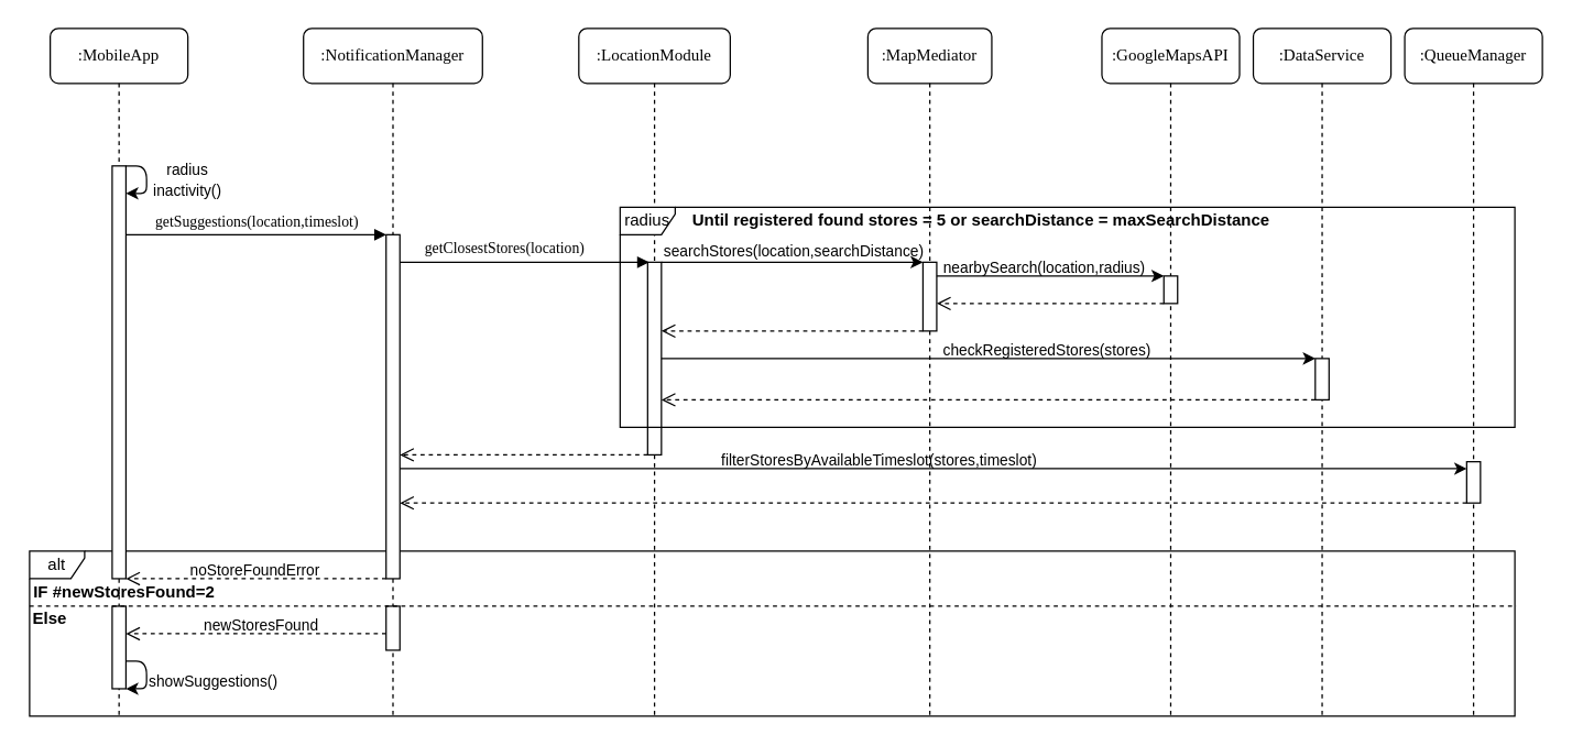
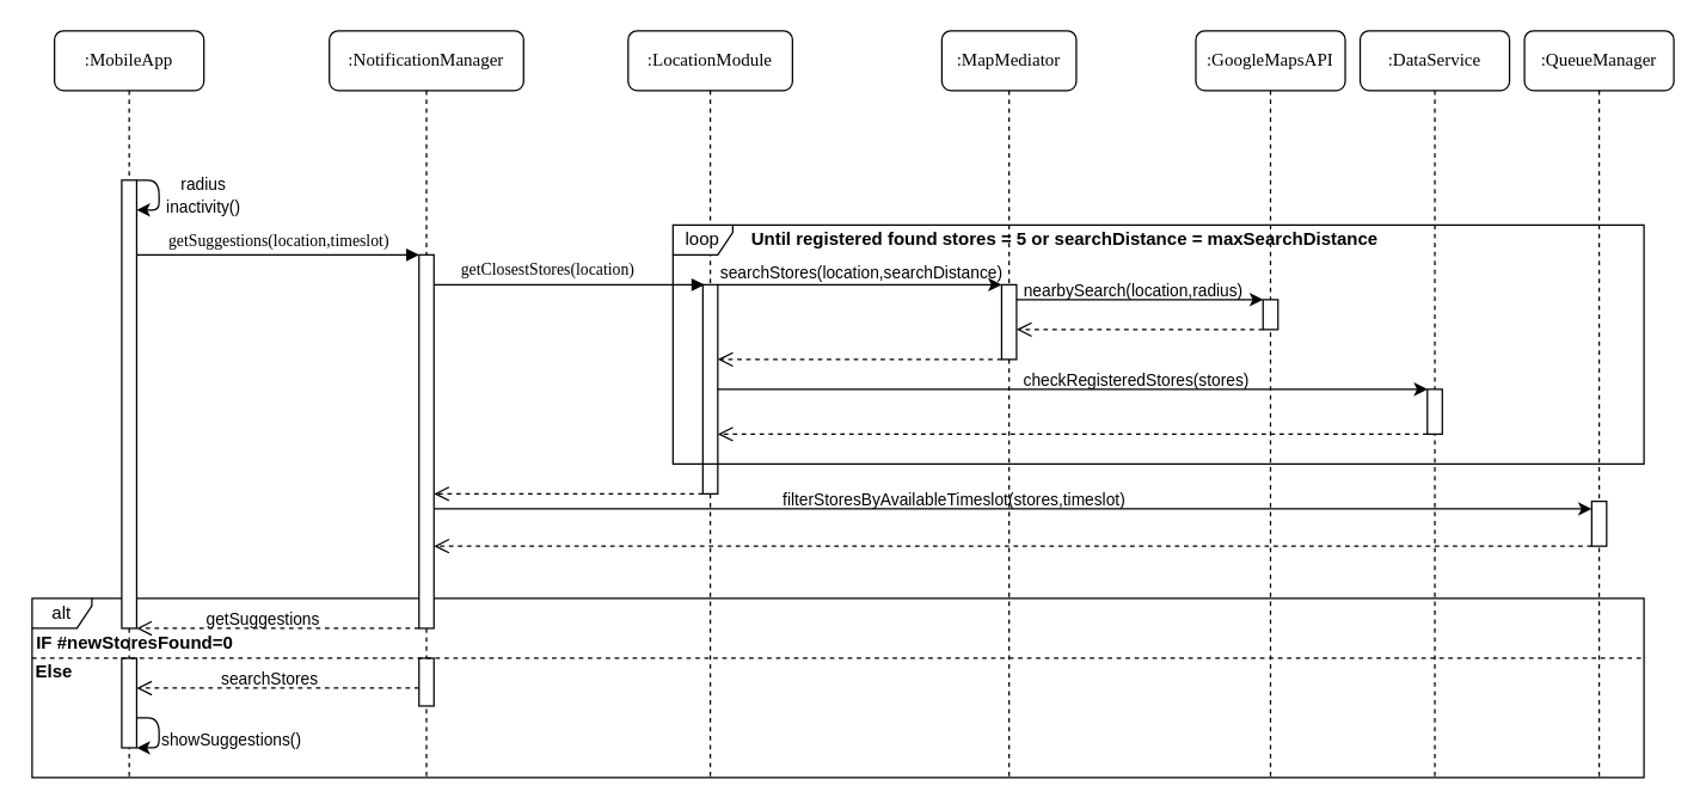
  <mxCell id="0" />
  <mxCell id="1" parent="0" />
  <mxCell id="2" value="alt" style="shape=umlFrame;whiteSpace=wrap;html=1;width=40;height=20;" vertex="1" parent="1"><mxGeometry x="21" y="400" width="1079" height="120" as="geometry" /></mxCell>
  <mxCell id="3" value=":NotificationManager" style="shape=umlLifeline;perimeter=lifelinePerimeter;whiteSpace=wrap;html=1;container=1;collapsible=0;recursiveResize=0;outlineConnect=0;rounded=1;shadow=0;comic=0;labelBackgroundColor=none;strokeWidth=1;fontFamily=Verdana;fontSize=12;align=center;" parent="1" vertex="1"><mxGeometry x="220" y="20" width="130" height="500" as="geometry" /></mxCell>
  <mxCell id="4" value="" style="html=1;points=[];perimeter=orthogonalPerimeter;rounded=0;shadow=0;comic=0;labelBackgroundColor=none;strokeWidth=1;fontFamily=Verdana;fontSize=12;align=center;" parent="3" vertex="1"><mxGeometry x="60" y="150" width="10" height="250" as="geometry" /></mxCell>
  <mxCell id="5" value="" style="html=1;points=[];perimeter=orthogonalPerimeter;rounded=0;shadow=0;comic=0;labelBackgroundColor=none;strokeWidth=1;fontFamily=Verdana;fontSize=12;align=center;" vertex="1" parent="3"><mxGeometry x="60" y="420" width="10" height="32" as="geometry" /></mxCell>
  <mxCell id="6" value=":MobileApp" style="shape=umlLifeline;perimeter=lifelinePerimeter;whiteSpace=wrap;html=1;container=1;collapsible=0;recursiveResize=0;outlineConnect=0;rounded=1;shadow=0;comic=0;labelBackgroundColor=none;strokeWidth=1;fontFamily=Verdana;fontSize=12;align=center;" parent="1" vertex="1"><mxGeometry x="36" y="20" width="100" height="500" as="geometry" /></mxCell>
  <mxCell id="7" value="" style="html=1;points=[];perimeter=orthogonalPerimeter;rounded=0;shadow=0;comic=0;labelBackgroundColor=none;strokeWidth=1;fontFamily=Verdana;fontSize=12;align=center;" parent="6" vertex="1"><mxGeometry x="45" y="100" width="10" height="300" as="geometry" /></mxCell>
  <mxCell id="8" value="" style="endArrow=classic;html=1;" parent="6" edge="1"><mxGeometry width="50" height="50" relative="1" as="geometry"><mxPoint x="55" y="100" as="sourcePoint" /><mxPoint x="55" y="120" as="targetPoint" /><Array as="points"><mxPoint x="70" y="100" /><mxPoint x="70" y="120" /></Array></mxGeometry></mxCell>
  <mxCell id="9" value="" style="html=1;points=[];perimeter=orthogonalPerimeter;rounded=0;shadow=0;comic=0;labelBackgroundColor=none;strokeWidth=1;fontFamily=Verdana;fontSize=12;align=center;" vertex="1" parent="6"><mxGeometry x="45" y="420" width="10" height="60" as="geometry" /></mxCell>
  <mxCell id="10" value="" style="endArrow=classic;html=1;" edge="1" parent="6"><mxGeometry width="50" height="50" relative="1" as="geometry"><mxPoint x="55" y="460" as="sourcePoint" /><mxPoint x="55" y="480" as="targetPoint" /><Array as="points"><mxPoint x="70" y="460" /><mxPoint x="70" y="480" /></Array></mxGeometry></mxCell>
  <mxCell id="11" value="&lt;font style=&quot;font-size: 11px&quot;&gt;getSuggestions(location,timeslot)&lt;/font&gt;" style="html=1;verticalAlign=bottom;endArrow=block;labelBackgroundColor=none;fontFamily=Verdana;fontSize=12;edgeStyle=elbowEdgeStyle;elbow=vertical;" parent="1" source="7" target="4" edge="1"><mxGeometry relative="1" as="geometry"><mxPoint x="121" y="165" as="sourcePoint" /><mxPoint x="281" y="165" as="targetPoint" /><Array as="points"><mxPoint x="176" y="170" /><mxPoint x="206" y="165" /><mxPoint x="206" y="155" /></Array></mxGeometry></mxCell>
  <mxCell id="12" value="&lt;font style=&quot;font-size: 11px&quot;&gt;getClosestStores(location)&lt;/font&gt;" style="html=1;verticalAlign=bottom;endArrow=block;labelBackgroundColor=none;fontFamily=Verdana;fontSize=12;edgeStyle=elbowEdgeStyle;elbow=vertical;spacingBottom=1;" parent="1" source="4" edge="1"><mxGeometry x="-0.16" relative="1" as="geometry"><mxPoint x="293" y="200" as="sourcePoint" /><mxPoint x="471" y="190" as="targetPoint" /><Array as="points"><mxPoint x="366" y="190" /><mxPoint x="348" y="200" /><mxPoint x="368" y="190" /><mxPoint x="329" y="180" /></Array><mxPoint as="offset" /></mxGeometry></mxCell>
  <mxCell id="13" value="&lt;font style=&quot;font-size: 11px&quot;&gt;radius inactivity()&lt;/font&gt;" style="text;html=1;strokeColor=none;fillColor=none;align=center;verticalAlign=middle;whiteSpace=wrap;rounded=0;" parent="1" vertex="1"><mxGeometry x="106" y="120" width="60" height="20" as="geometry" /></mxCell>
- <mxCell id="14" value="IF #newStoresFound=2" style="text;html=1;strokeColor=none;fillColor=none;align=center;verticalAlign=middle;whiteSpace=wrap;rounded=0;fontStyle=1" vertex="1" parent="1"><mxGeometry y="425" width="140" height="10" as="geometry" x="20" /></mxCell>
+ <mxCell id="14" value="IF #newStoresFound=0" style="text;html=1;strokeColor=none;fillColor=none;align=center;verticalAlign=middle;whiteSpace=wrap;rounded=0;fontStyle=1" vertex="1" parent="1"><mxGeometry y="425" width="140" height="10" as="geometry" x="20" /></mxCell>
  <mxCell id="15" value="" style="endArrow=none;dashed=1;html=1;entryX=1.001;entryY=0.333;entryDx=0;entryDy=0;entryPerimeter=0;" edge="1" parent="1" target="2"><mxGeometry width="50" height="50" relative="1" as="geometry"><mxPoint x="21" y="440" as="sourcePoint" /><mxPoint x="937" y="440" as="targetPoint" /><Array as="points"><mxPoint x="67" y="440" /><mxPoint x="480" y="440" /></Array></mxGeometry></mxCell>
  <mxCell id="16" value="" style="html=1;verticalAlign=bottom;endArrow=open;dashed=1;endSize=8;" edge="1" parent="1" source="25" target="4"><mxGeometry relative="1" as="geometry"><mxPoint x="581" y="390" as="sourcePoint" /><mxPoint x="356" y="430" as="targetPoint" /><Array as="points"><mxPoint x="380" y="330" /></Array></mxGeometry></mxCell>
  <mxCell id="17" value="" style="html=1;verticalAlign=bottom;endArrow=open;dashed=1;endSize=8;" edge="1" parent="1" source="4" target="7"><mxGeometry relative="1" as="geometry"><mxPoint x="286" y="420" as="sourcePoint" /><mxPoint x="86" y="420" as="targetPoint" /><Array as="points"><mxPoint x="181" y="420" /></Array></mxGeometry></mxCell>
- <mxCell id="18" value="&lt;span style=&quot;color: rgb(0 , 0 , 0) ; font-family: &amp;#34;helvetica&amp;#34; ; font-size: 11px ; font-style: normal ; font-weight: 400 ; letter-spacing: normal ; text-align: center ; text-indent: 0px ; text-transform: none ; word-spacing: 0px ; display: inline ; float: none&quot;&gt;noStoreFoundError&lt;/span&gt;" style="text;whiteSpace=wrap;html=1;" vertex="1" parent="1"><mxGeometry x="136" y="400" width="120" height="30" as="geometry" /></mxCell>
+ <mxCell id="18" value="&lt;span style=&quot;color: rgb(0 , 0 , 0) ; font-family: &amp;#34;helvetica&amp;#34; ; font-size: 11px ; font-style: normal ; font-weight: 400 ; letter-spacing: normal ; text-align: center ; text-indent: 0px ; text-transform: none ; word-spacing: 0px ; display: inline ; float: none&quot;&gt;getSuggestions&lt;/span&gt;" style="text;whiteSpace=wrap;html=1;" vertex="1" parent="1"><mxGeometry x="136" y="400" width="120" height="30" as="geometry" /></mxCell>
  <mxCell id="19" value="" style="html=1;verticalAlign=bottom;endArrow=open;dashed=1;endSize=8;" edge="1" parent="1" source="5" target="9"><mxGeometry relative="1" as="geometry"><mxPoint x="281" y="460" as="sourcePoint" /><mxPoint x="91" y="460" as="targetPoint" /><Array as="points"><mxPoint x="176" y="460" /></Array></mxGeometry></mxCell>
- <mxCell id="20" value="&lt;div style=&quot;text-align: center&quot;&gt;&lt;font face=&quot;helvetica&quot;&gt;&lt;span style=&quot;font-size: 11px&quot;&gt;newStoresFound&lt;/span&gt;&lt;/font&gt;&lt;/div&gt;" style="text;whiteSpace=wrap;html=1;" vertex="1" parent="1"><mxGeometry x="146" y="440" width="90" height="20" as="geometry" /></mxCell>
+ <mxCell id="20" value="&lt;div style=&quot;text-align: center&quot;&gt;&lt;font face=&quot;helvetica&quot;&gt;&lt;span style=&quot;font-size: 11px&quot;&gt;searchStores&lt;/span&gt;&lt;/font&gt;&lt;/div&gt;" style="text;whiteSpace=wrap;html=1;" vertex="1" parent="1"><mxGeometry x="146" y="440" width="90" height="20" as="geometry" /></mxCell>
  <mxCell id="21" value="&lt;div style=&quot;text-align: center&quot;&gt;&lt;font face=&quot;helvetica&quot;&gt;&lt;span style=&quot;font-size: 11px&quot;&gt;showSuggestions()&lt;/span&gt;&lt;/font&gt;&lt;/div&gt;" style="text;whiteSpace=wrap;html=1;" vertex="1" parent="1"><mxGeometry x="106" y="481" width="100" height="20" as="geometry" /></mxCell>
  <mxCell id="22" style="edgeStyle=orthogonalEdgeStyle;rounded=0;orthogonalLoop=1;jettySize=auto;html=1;exitX=0.5;exitY=1;exitDx=0;exitDy=0;" edge="1" parent="1" source="21" target="21"><mxGeometry relative="1" as="geometry" /></mxCell>
  <mxCell id="23" value="Else" style="text;html=1;strokeColor=none;fillColor=none;align=center;verticalAlign=middle;whiteSpace=wrap;rounded=0;fontStyle=1" vertex="1" parent="1"><mxGeometry x="23" y="444" width="26" height="10" as="geometry" /></mxCell>
  <mxCell id="24" value=":LocationModule" style="shape=umlLifeline;perimeter=lifelinePerimeter;whiteSpace=wrap;html=1;container=1;collapsible=0;recursiveResize=0;outlineConnect=0;rounded=1;shadow=0;comic=0;labelBackgroundColor=none;strokeWidth=1;fontFamily=Verdana;fontSize=12;align=center;" vertex="1" parent="1"><mxGeometry x="420" y="20" width="110" height="500" as="geometry" /></mxCell>
  <mxCell id="25" value="" style="html=1;points=[];perimeter=orthogonalPerimeter;rounded=0;shadow=0;comic=0;labelBackgroundColor=none;strokeWidth=1;fontFamily=Verdana;fontSize=12;align=center;" vertex="1" parent="24"><mxGeometry x="50" y="170" width="10" height="140" as="geometry" /></mxCell>
  <mxCell id="26" value=":MapMediator" style="shape=umlLifeline;perimeter=lifelinePerimeter;whiteSpace=wrap;html=1;container=1;collapsible=0;recursiveResize=0;outlineConnect=0;rounded=1;shadow=0;comic=0;labelBackgroundColor=none;strokeWidth=1;fontFamily=Verdana;fontSize=12;align=center;" vertex="1" parent="1"><mxGeometry x="630" y="20" width="90" height="500" as="geometry" /></mxCell>
  <mxCell id="27" value="" style="html=1;points=[];perimeter=orthogonalPerimeter;rounded=0;shadow=0;comic=0;labelBackgroundColor=none;strokeWidth=1;fontFamily=Verdana;fontSize=12;align=center;" vertex="1" parent="26"><mxGeometry x="40" y="170" width="10" height="50" as="geometry" /></mxCell>
  <mxCell id="28" value=":GoogleMapsAPI" style="shape=umlLifeline;perimeter=lifelinePerimeter;whiteSpace=wrap;html=1;container=1;collapsible=0;recursiveResize=0;outlineConnect=0;rounded=1;shadow=0;comic=0;labelBackgroundColor=none;strokeWidth=1;fontFamily=Verdana;fontSize=12;align=center;" vertex="1" parent="1"><mxGeometry x="800" y="20" width="100" height="500" as="geometry" /></mxCell>
  <mxCell id="29" value="" style="html=1;points=[];perimeter=orthogonalPerimeter;rounded=0;shadow=0;comic=0;labelBackgroundColor=none;strokeWidth=1;fontFamily=Verdana;fontSize=12;align=center;" vertex="1" parent="28"><mxGeometry x="45" y="180" width="10" height="20" as="geometry" /></mxCell>
  <mxCell id="30" value=":DataService" style="shape=umlLifeline;perimeter=lifelinePerimeter;whiteSpace=wrap;html=1;container=1;collapsible=0;recursiveResize=0;outlineConnect=0;rounded=1;shadow=0;comic=0;labelBackgroundColor=none;strokeWidth=1;fontFamily=Verdana;fontSize=12;align=center;" vertex="1" parent="1"><mxGeometry x="910" y="20" width="100" height="500" as="geometry" /></mxCell>
  <mxCell id="31" value="" style="html=1;points=[];perimeter=orthogonalPerimeter;rounded=0;shadow=0;comic=0;labelBackgroundColor=none;strokeWidth=1;fontFamily=Verdana;fontSize=12;align=center;" vertex="1" parent="30"><mxGeometry x="45" y="240" width="10" height="30" as="geometry" /></mxCell>
  <mxCell id="32" value="Until registered found stores = 5 or searchDistance = maxSearchDistance" style="text;html=1;strokeColor=none;fillColor=none;align=center;verticalAlign=middle;whiteSpace=wrap;rounded=0;fontStyle=1" vertex="1" parent="1"><mxGeometry x="490" y="150" width="445" height="20" as="geometry" /></mxCell>
  <mxCell id="33" style="edgeStyle=orthogonalEdgeStyle;rounded=0;orthogonalLoop=1;jettySize=auto;html=1;" edge="1" parent="1" source="25" target="27"><mxGeometry relative="1" as="geometry"><Array as="points"><mxPoint x="540" y="190" /><mxPoint x="540" y="190" /></Array></mxGeometry></mxCell>
  <mxCell id="34" value="searchStores(location,searchDistance)" style="edgeLabel;html=1;align=center;verticalAlign=middle;resizable=0;points=[];labelBackgroundColor=none;fontSize=11;" vertex="1" connectable="0" parent="33"><mxGeometry x="0.333" y="-1" relative="1" as="geometry"><mxPoint x="-31.33" y="-10" as="offset" /></mxGeometry></mxCell>
  <mxCell id="35" style="edgeStyle=orthogonalEdgeStyle;rounded=0;orthogonalLoop=1;jettySize=auto;html=1;" edge="1" parent="1" source="27" target="29"><mxGeometry relative="1" as="geometry"><Array as="points"><mxPoint x="780" y="200" /><mxPoint x="780" y="200" /></Array></mxGeometry></mxCell>
  <mxCell id="36" value="nearbySearch(location,radius)" style="edgeLabel;html=1;align=center;verticalAlign=middle;resizable=0;points=[];labelBackgroundColor=none;fontSize=11;" vertex="1" connectable="0" parent="35"><mxGeometry x="-0.22" y="-1" relative="1" as="geometry"><mxPoint x="13.17" y="-8" as="offset" /></mxGeometry></mxCell>
  <mxCell id="37" value="" style="html=1;verticalAlign=bottom;endArrow=open;dashed=1;endSize=8;" edge="1" parent="1" source="29" target="27"><mxGeometry relative="1" as="geometry"><mxPoint x="790" y="220" as="sourcePoint" /><mxPoint x="710" y="220" as="targetPoint" /><Array as="points"><mxPoint x="780" y="220" /></Array></mxGeometry></mxCell>
  <mxCell id="38" value="" style="html=1;verticalAlign=bottom;endArrow=open;dashed=1;endSize=8;" edge="1" parent="1" source="27" target="25"><mxGeometry relative="1" as="geometry"><mxPoint x="650" y="240" as="sourcePoint" /><mxPoint x="570" y="240" as="targetPoint" /><Array as="points"><mxPoint x="580" y="240" /></Array></mxGeometry></mxCell>
  <mxCell id="39" style="edgeStyle=orthogonalEdgeStyle;rounded=0;orthogonalLoop=1;jettySize=auto;html=1;" edge="1" parent="1" source="25" target="31"><mxGeometry relative="1" as="geometry"><Array as="points"><mxPoint x="730" y="260" /><mxPoint x="730" y="260" /></Array></mxGeometry></mxCell>
  <mxCell id="40" value="checkRegisteredStores(stores)" style="edgeLabel;html=1;align=center;verticalAlign=middle;resizable=0;points=[];labelBackgroundColor=none;fontSize=11;" vertex="1" connectable="0" parent="39"><mxGeometry x="0.025" relative="1" as="geometry"><mxPoint x="36.55" y="-7" as="offset" /></mxGeometry></mxCell>
  <mxCell id="41" value="" style="html=1;verticalAlign=bottom;endArrow=open;dashed=1;endSize=8;" edge="1" parent="1" source="31"><mxGeometry relative="1" as="geometry"><mxPoint x="985" y="290" as="sourcePoint" /><mxPoint x="480" y="290" as="targetPoint" /><Array as="points"><mxPoint x="820" y="290" /><mxPoint x="760" y="290" /><mxPoint x="640" y="290" /></Array></mxGeometry></mxCell>
  <mxCell id="42" value=":QueueManager" style="shape=umlLifeline;perimeter=lifelinePerimeter;whiteSpace=wrap;html=1;container=1;collapsible=0;recursiveResize=0;outlineConnect=0;rounded=1;shadow=0;comic=0;labelBackgroundColor=none;strokeWidth=1;fontFamily=Verdana;fontSize=12;align=center;" vertex="1" parent="1"><mxGeometry x="1020" y="20" width="100" height="500" as="geometry" /></mxCell>
  <mxCell id="43" value="" style="html=1;points=[];perimeter=orthogonalPerimeter;rounded=0;shadow=0;comic=0;labelBackgroundColor=none;strokeWidth=1;fontFamily=Verdana;fontSize=12;align=center;" vertex="1" parent="42"><mxGeometry x="45" y="315" width="10" height="30" as="geometry" /></mxCell>
  <mxCell id="44" value="" style="endArrow=classic;html=1;" edge="1" parent="1" source="4" target="43"><mxGeometry width="50" height="50" relative="1" as="geometry"><mxPoint x="630" y="330" as="sourcePoint" /><mxPoint x="680" y="280" as="targetPoint" /><Array as="points"><mxPoint x="680" y="340" /></Array></mxGeometry></mxCell>
  <mxCell id="45" value="filterStoresByAvailableTimeslot(stores,timeslot)" style="edgeLabel;html=1;align=center;verticalAlign=middle;resizable=0;points=[];labelBackgroundColor=none;" vertex="1" connectable="0" parent="44"><mxGeometry x="-0.169" y="-1" relative="1" as="geometry"><mxPoint x="25.62" y="-8" as="offset" /></mxGeometry></mxCell>
  <mxCell id="46" value="" style="html=1;verticalAlign=bottom;endArrow=open;dashed=1;endSize=8;" edge="1" parent="1" source="43" target="4"><mxGeometry relative="1" as="geometry"><mxPoint x="690" y="370" as="sourcePoint" /><mxPoint x="610" y="370" as="targetPoint" /><Array as="points"><mxPoint x="670" y="365" /></Array></mxGeometry></mxCell>
- <mxCell id="47" value="radius" style="shape=umlFrame;whiteSpace=wrap;html=1;fontSize=12;width=40;height=20;" vertex="1" parent="1"><mxGeometry x="450" y="150" width="650" height="160" as="geometry" /></mxCell>
+ <mxCell id="47" value="loop" style="shape=umlFrame;whiteSpace=wrap;html=1;fontSize=12;width=40;height=20;" vertex="1" parent="1"><mxGeometry x="450" y="150" width="650" height="160" as="geometry" /></mxCell>
